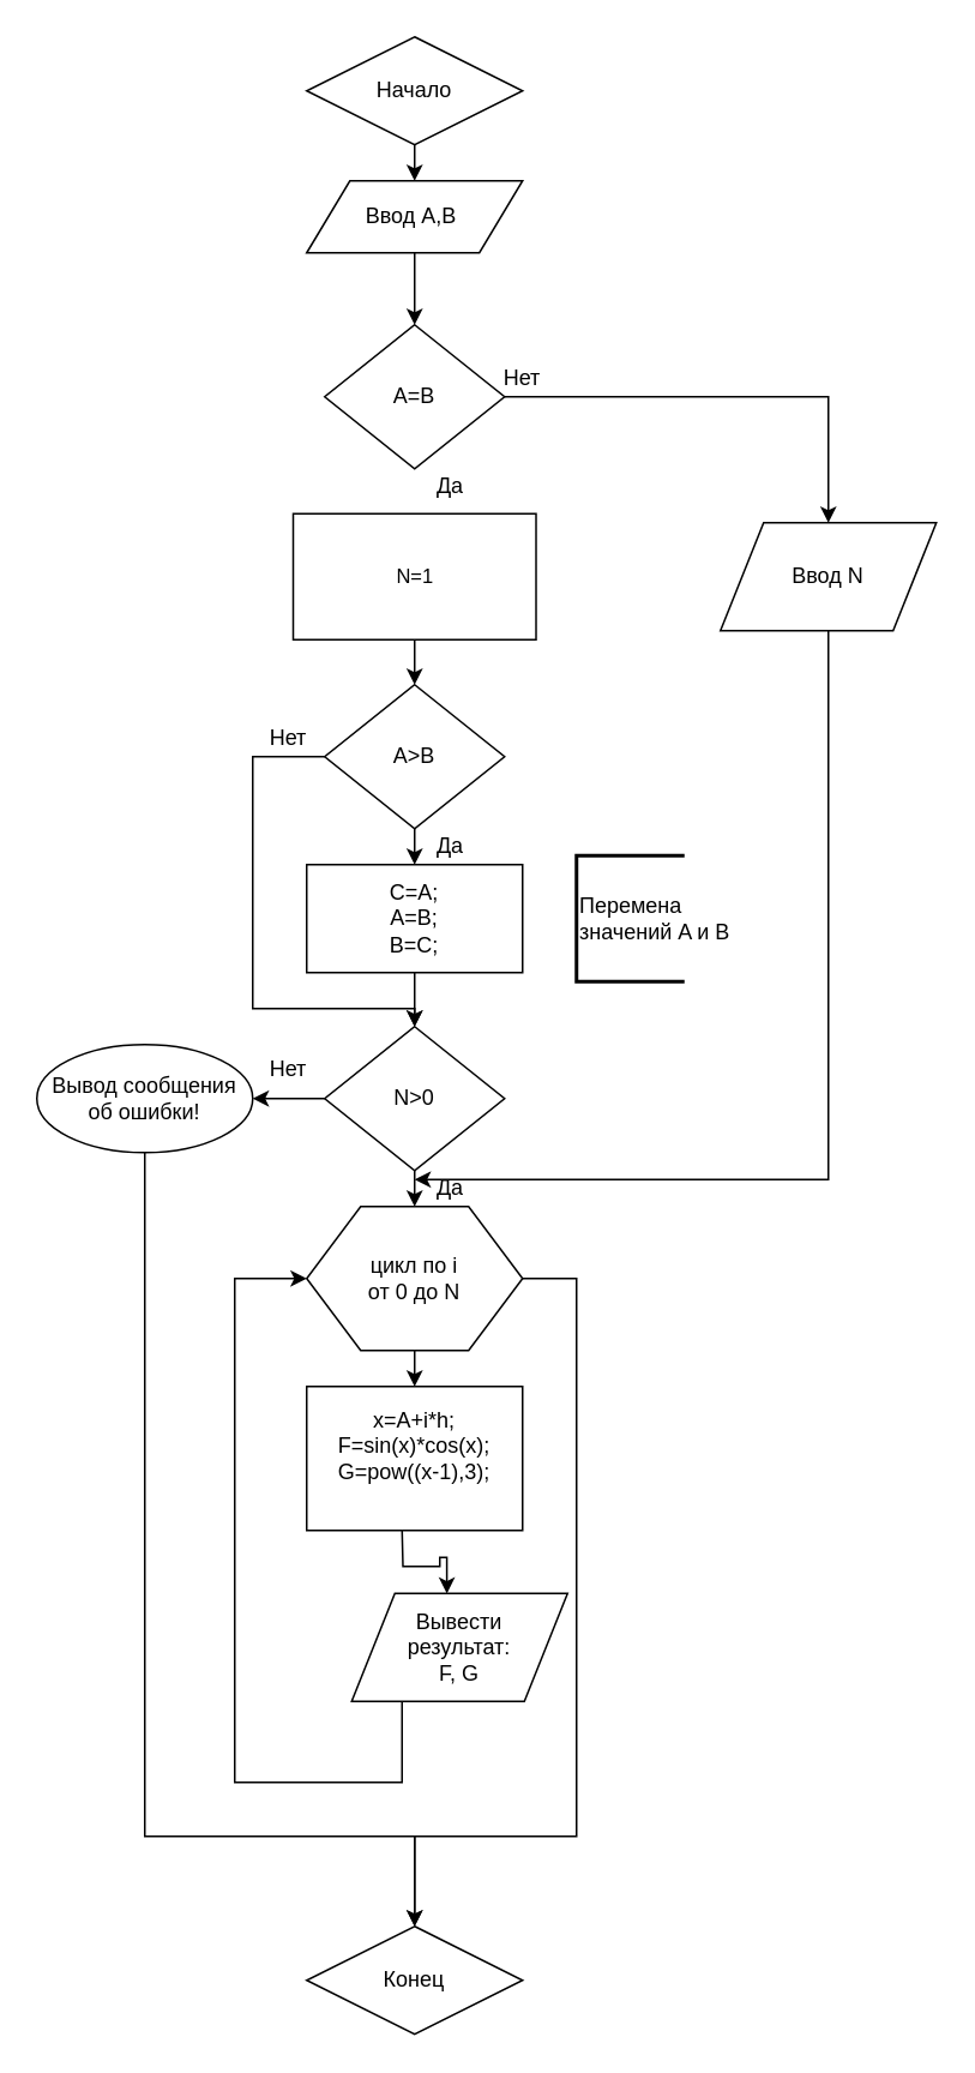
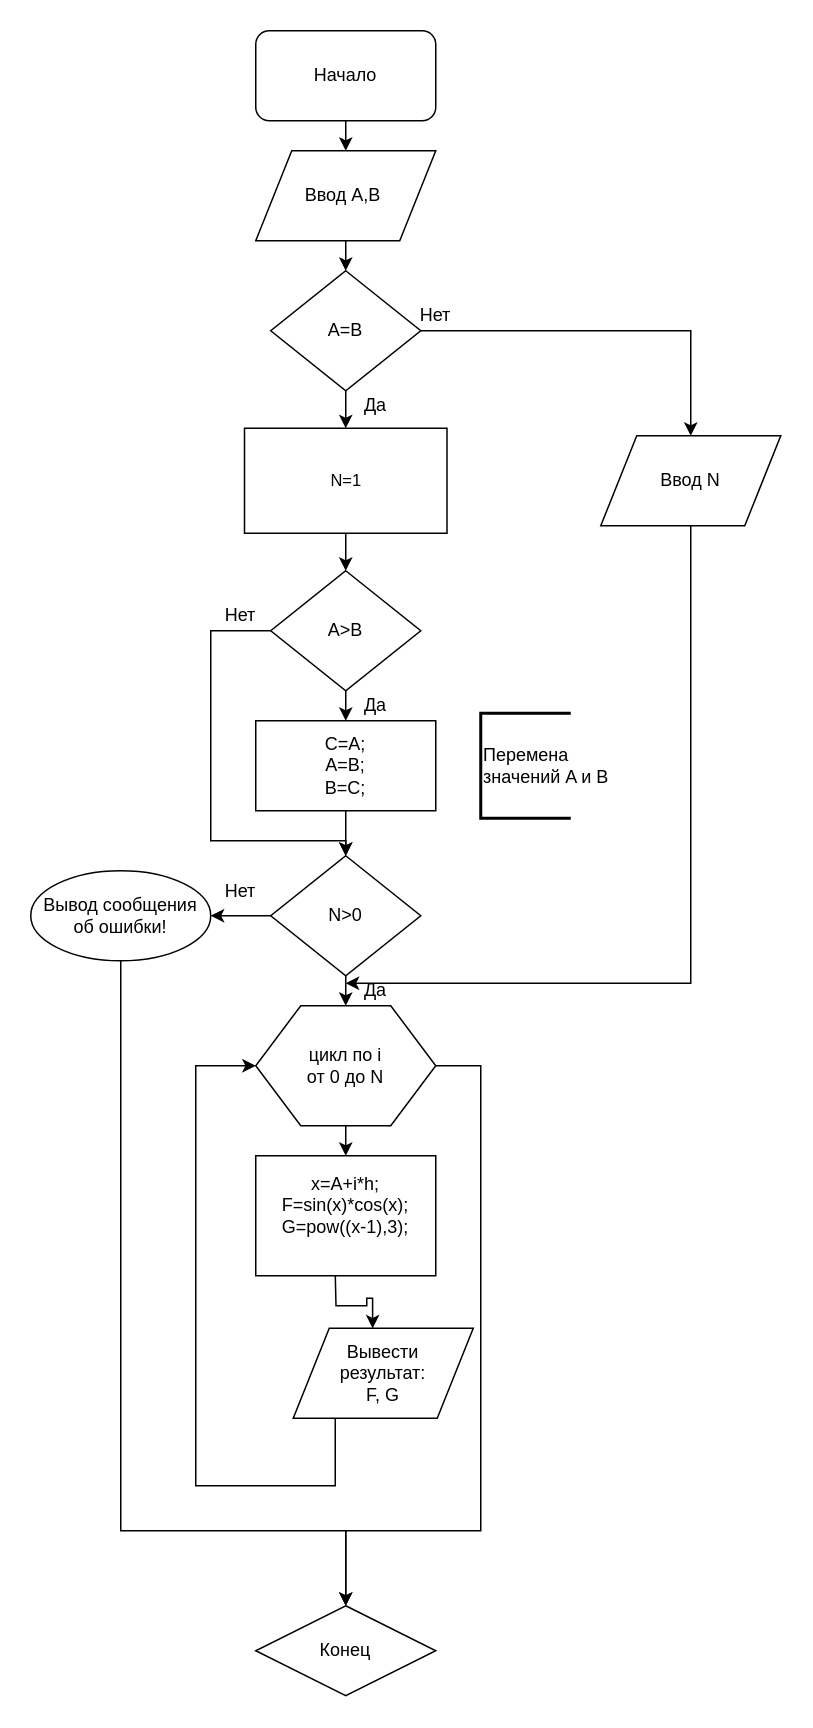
  <mxCell id="0" />
  <mxCell id="1" parent="0" />
  <mxCell id="2" style="edgeStyle=orthogonalEdgeStyle;rounded=0;orthogonalLoop=1;jettySize=auto;html=1;exitX=0.5;exitY=1;exitDx=0;exitDy=0;entryX=0.5;entryY=0;entryDx=0;entryDy=0;" parent="1" source="3" target="5" edge="1"><mxGeometry relative="1" as="geometry" /></mxCell>
- <mxCell id="3" value="Начало" style="rhombus;whiteSpace=wrap;html=1;" parent="1" vertex="1"><mxGeometry x="170" y="20" width="120" height="60" as="geometry" /></mxCell>
+ <mxCell id="3" value="Начало" style="rounded=1;whiteSpace=wrap;html=1;" parent="1" vertex="1"><mxGeometry x="170" y="20" width="120" height="60" as="geometry" /></mxCell>
  <mxCell id="4" style="edgeStyle=orthogonalEdgeStyle;rounded=0;orthogonalLoop=1;jettySize=auto;html=1;exitX=0.5;exitY=1;exitDx=0;exitDy=0;entryX=0.5;entryY=0;entryDx=0;entryDy=0;" parent="1" source="5" target="8" edge="1"><mxGeometry relative="1" as="geometry" /></mxCell>
- <mxCell id="5" value="Ввод A,B&amp;nbsp;" style="shape=parallelogram;perimeter=parallelogramPerimeter;whiteSpace=wrap;html=1;" parent="1" vertex="1"><mxGeometry x="170" y="100" width="120" height="40" as="geometry" /></mxCell>
+ <mxCell id="5" value="Ввод A,B&amp;nbsp;" style="shape=parallelogram;perimeter=parallelogramPerimeter;whiteSpace=wrap;html=1;" parent="1" vertex="1"><mxGeometry x="170" y="100" width="120" height="60" as="geometry" /></mxCell>
+ <mxCell id="6" style="edgeStyle=orthogonalEdgeStyle;rounded=0;orthogonalLoop=1;jettySize=auto;html=1;exitX=0.5;exitY=1;exitDx=0;exitDy=0;entryX=0.5;entryY=0;entryDx=0;entryDy=0;" parent="1" source="8" target="10" edge="1"><mxGeometry relative="1" as="geometry" /></mxCell>
  <mxCell id="7" style="edgeStyle=orthogonalEdgeStyle;rounded=0;orthogonalLoop=1;jettySize=auto;html=1;exitX=1;exitY=0.5;exitDx=0;exitDy=0;entryX=0.5;entryY=0;entryDx=0;entryDy=0;" edge="1" parent="1" source="8" target="36"><mxGeometry relative="1" as="geometry"><mxPoint x="460" y="281" as="targetPoint" /></mxGeometry></mxCell>
  <mxCell id="8" value="A=B" style="rhombus;whiteSpace=wrap;html=1;" parent="1" vertex="1"><mxGeometry x="180" y="180" width="100" height="80" as="geometry" /></mxCell>
  <mxCell id="9" style="edgeStyle=orthogonalEdgeStyle;rounded=0;orthogonalLoop=1;jettySize=auto;html=1;exitX=0.5;exitY=1;exitDx=0;exitDy=0;entryX=0.5;entryY=0;entryDx=0;entryDy=0;" edge="1" parent="1" source="10" target="13"><mxGeometry relative="1" as="geometry" /></mxCell>
  <mxCell id="10" value="&lt;div style=&quot;font-size: 11px&quot;&gt;N=1&lt;/div&gt;" style="rounded=0;whiteSpace=wrap;html=1;" parent="1" vertex="1"><mxGeometry x="162.5" y="285" width="135" height="70" as="geometry" /></mxCell>
  <mxCell id="11" style="edgeStyle=orthogonalEdgeStyle;rounded=0;orthogonalLoop=1;jettySize=auto;html=1;exitX=0.5;exitY=1;exitDx=0;exitDy=0;entryX=0.5;entryY=0;entryDx=0;entryDy=0;" parent="1" source="13" target="15" edge="1"><mxGeometry relative="1" as="geometry" /></mxCell>
  <mxCell id="12" style="edgeStyle=orthogonalEdgeStyle;rounded=0;orthogonalLoop=1;jettySize=auto;html=1;exitX=0;exitY=0.5;exitDx=0;exitDy=0;entryX=0.5;entryY=0;entryDx=0;entryDy=0;" parent="1" source="13" target="19" edge="1"><mxGeometry relative="1" as="geometry"><Array as="points"><mxPoint x="140" y="420" /><mxPoint x="140" y="560" /><mxPoint x="230" y="560" /></Array></mxGeometry></mxCell>
  <mxCell id="13" value="A&amp;gt;B" style="rhombus;whiteSpace=wrap;html=1;" parent="1" vertex="1"><mxGeometry x="180" y="380" width="100" height="80" as="geometry" /></mxCell>
  <mxCell id="14" style="edgeStyle=orthogonalEdgeStyle;rounded=0;orthogonalLoop=1;jettySize=auto;html=1;exitX=0.5;exitY=1;exitDx=0;exitDy=0;" parent="1" source="15" edge="1"><mxGeometry relative="1" as="geometry"><mxPoint x="230" y="570" as="targetPoint" /></mxGeometry></mxCell>
  <mxCell id="15" value="C=A;&lt;br&gt;A=B;&lt;br&gt;B=C;" style="rounded=0;whiteSpace=wrap;html=1;" parent="1" vertex="1"><mxGeometry x="170" y="480" width="120" height="60" as="geometry" /></mxCell>
  <mxCell id="16" value="Перемена &lt;br&gt;значений A и B" style="strokeWidth=2;html=1;shape=mxgraph.flowchart.annotation_1;align=left;pointerEvents=1;" parent="1" vertex="1"><mxGeometry x="320" y="475" width="60" height="70" as="geometry" /></mxCell>
  <mxCell id="17" style="edgeStyle=orthogonalEdgeStyle;rounded=0;orthogonalLoop=1;jettySize=auto;html=1;exitX=0.5;exitY=1;exitDx=0;exitDy=0;entryX=0.5;entryY=0;entryDx=0;entryDy=0;" parent="1" source="19" edge="1"><mxGeometry relative="1" as="geometry"><mxPoint x="230" y="670" as="targetPoint" /></mxGeometry></mxCell>
  <mxCell id="18" style="edgeStyle=orthogonalEdgeStyle;rounded=0;orthogonalLoop=1;jettySize=auto;html=1;exitX=0;exitY=0.5;exitDx=0;exitDy=0;entryX=1;entryY=0.5;entryDx=0;entryDy=0;" parent="1" source="19" target="33" edge="1"><mxGeometry relative="1" as="geometry" /></mxCell>
  <mxCell id="19" value="N&amp;gt;0" style="rhombus;whiteSpace=wrap;html=1;" parent="1" vertex="1"><mxGeometry x="180" y="570" width="100" height="80" as="geometry" /></mxCell>
  <mxCell id="20" value="Нет" style="text;html=1;strokeColor=none;fillColor=none;align=center;verticalAlign=middle;whiteSpace=wrap;rounded=0;" parent="1" vertex="1"><mxGeometry x="270" y="200" width="40" height="20" as="geometry" /></mxCell>
  <mxCell id="21" value="Да" style="text;html=1;strokeColor=none;fillColor=none;align=center;verticalAlign=middle;whiteSpace=wrap;rounded=0;" parent="1" vertex="1"><mxGeometry x="230" y="260" width="40" height="20" as="geometry" /></mxCell>
  <mxCell id="22" value="Нет" style="text;html=1;strokeColor=none;fillColor=none;align=center;verticalAlign=middle;whiteSpace=wrap;rounded=0;" parent="1" vertex="1"><mxGeometry x="140" y="400" width="40" height="20" as="geometry" /></mxCell>
  <mxCell id="23" value="Да" style="text;html=1;strokeColor=none;fillColor=none;align=center;verticalAlign=middle;whiteSpace=wrap;rounded=0;" parent="1" vertex="1"><mxGeometry x="230" y="460" width="40" height="20" as="geometry" /></mxCell>
  <mxCell id="24" value="Да" style="text;html=1;strokeColor=none;fillColor=none;align=center;verticalAlign=middle;whiteSpace=wrap;rounded=0;" parent="1" vertex="1"><mxGeometry x="230" y="650" width="40" height="20" as="geometry" /></mxCell>
  <mxCell id="25" style="edgeStyle=orthogonalEdgeStyle;rounded=0;orthogonalLoop=1;jettySize=auto;html=1;exitX=0.5;exitY=1;exitDx=0;exitDy=0;entryX=0.5;entryY=0;entryDx=0;entryDy=0;" parent="1" source="27" target="30" edge="1"><mxGeometry relative="1" as="geometry" /></mxCell>
  <mxCell id="26" style="edgeStyle=orthogonalEdgeStyle;rounded=0;orthogonalLoop=1;jettySize=auto;html=1;exitX=1;exitY=0.5;exitDx=0;exitDy=0;entryX=0.5;entryY=0;entryDx=0;entryDy=0;" parent="1" source="27" target="31" edge="1"><mxGeometry relative="1" as="geometry"><mxPoint x="320" y="922" as="targetPoint" /><Array as="points"><mxPoint x="320" y="710" /><mxPoint x="320" y="1020" /><mxPoint x="230" y="1020" /></Array></mxGeometry></mxCell>
  <mxCell id="27" value="цикл по i&lt;br&gt;от 0 до N" style="shape=hexagon;perimeter=hexagonPerimeter2;whiteSpace=wrap;html=1;" parent="1" vertex="1"><mxGeometry x="170" y="670" width="120" height="80" as="geometry" /></mxCell>
  <mxCell id="28" style="edgeStyle=orthogonalEdgeStyle;rounded=0;orthogonalLoop=1;jettySize=auto;html=1;entryX=0;entryY=0.5;entryDx=0;entryDy=0;exitX=0.5;exitY=1;exitDx=0;exitDy=0;" parent="1" source="37" target="27" edge="1"><mxGeometry relative="1" as="geometry"><mxPoint x="250" y="980" as="sourcePoint" /><Array as="points"><mxPoint x="223" y="990" /><mxPoint x="130" y="990" /><mxPoint x="130" y="710" /></Array></mxGeometry></mxCell>
  <mxCell id="29" style="edgeStyle=orthogonalEdgeStyle;rounded=0;orthogonalLoop=1;jettySize=auto;html=1;entryX=0.441;entryY=0.002;entryDx=0;entryDy=0;entryPerimeter=0;" edge="1" parent="1" target="37"><mxGeometry relative="1" as="geometry"><mxPoint x="223" y="849" as="sourcePoint" /><mxPoint x="223" y="899" as="targetPoint" /><Array as="points" /></mxGeometry></mxCell>
  <mxCell id="30" value="&lt;div&gt;&lt;br&gt;&lt;/div&gt;&lt;div&gt;x=A+i*h;&lt;/div&gt;&lt;div&gt;F=sin(x)*cos(x);&lt;/div&gt;&lt;div&gt;G=pow((x-1),3);&lt;/div&gt;&lt;div&gt;&lt;br&gt;&lt;/div&gt;&lt;div&gt;&lt;br&gt;&lt;/div&gt;" style="rounded=0;whiteSpace=wrap;html=1;" parent="1" vertex="1"><mxGeometry x="170" y="770" width="120" height="80" as="geometry" /></mxCell>
  <mxCell id="31" value="Конец" style="rhombus;whiteSpace=wrap;html=1;" parent="1" vertex="1"><mxGeometry x="170" y="1070" width="120" height="60" as="geometry" /></mxCell>
  <mxCell id="32" style="edgeStyle=orthogonalEdgeStyle;rounded=0;orthogonalLoop=1;jettySize=auto;html=1;exitX=0.5;exitY=1;exitDx=0;exitDy=0;entryX=0.5;entryY=0;entryDx=0;entryDy=0;" parent="1" source="33" target="31" edge="1"><mxGeometry relative="1" as="geometry"><mxPoint x="80" y="910" as="targetPoint" /><Array as="points"><mxPoint x="80" y="1020" /><mxPoint x="230" y="1020" /></Array></mxGeometry></mxCell>
  <mxCell id="33" value="Вывод сообщения об ошибки!" style="ellipse;whiteSpace=wrap;html=1;" parent="1" vertex="1"><mxGeometry x="20" y="580" width="120" height="60" as="geometry" /></mxCell>
  <mxCell id="34" value="Нет" style="text;html=1;strokeColor=none;fillColor=none;align=center;verticalAlign=middle;whiteSpace=wrap;rounded=0;" parent="1" vertex="1"><mxGeometry x="140" y="584" width="40" height="20" as="geometry" /></mxCell>
  <mxCell id="35" style="edgeStyle=orthogonalEdgeStyle;rounded=0;orthogonalLoop=1;jettySize=auto;html=1;exitX=0.5;exitY=1;exitDx=0;exitDy=0;entryX=0;entryY=0.25;entryDx=0;entryDy=0;" edge="1" parent="1" source="36" target="24"><mxGeometry relative="1" as="geometry"><mxPoint x="460.333" y="690" as="targetPoint" /><Array as="points"><mxPoint x="460" y="655" /></Array></mxGeometry></mxCell>
  <mxCell id="36" value="Ввод N" style="shape=parallelogram;perimeter=parallelogramPerimeter;whiteSpace=wrap;html=1;" vertex="1" parent="1"><mxGeometry x="400" y="290" width="120" height="60" as="geometry" /></mxCell>
  <mxCell id="37" value="Вывести &lt;br&gt;результат:&lt;br&gt;F, G" style="shape=parallelogram;perimeter=parallelogramPerimeter;whiteSpace=wrap;html=1;" vertex="1" parent="1"><mxGeometry x="195" y="885" width="120" height="60" as="geometry" /></mxCell>
